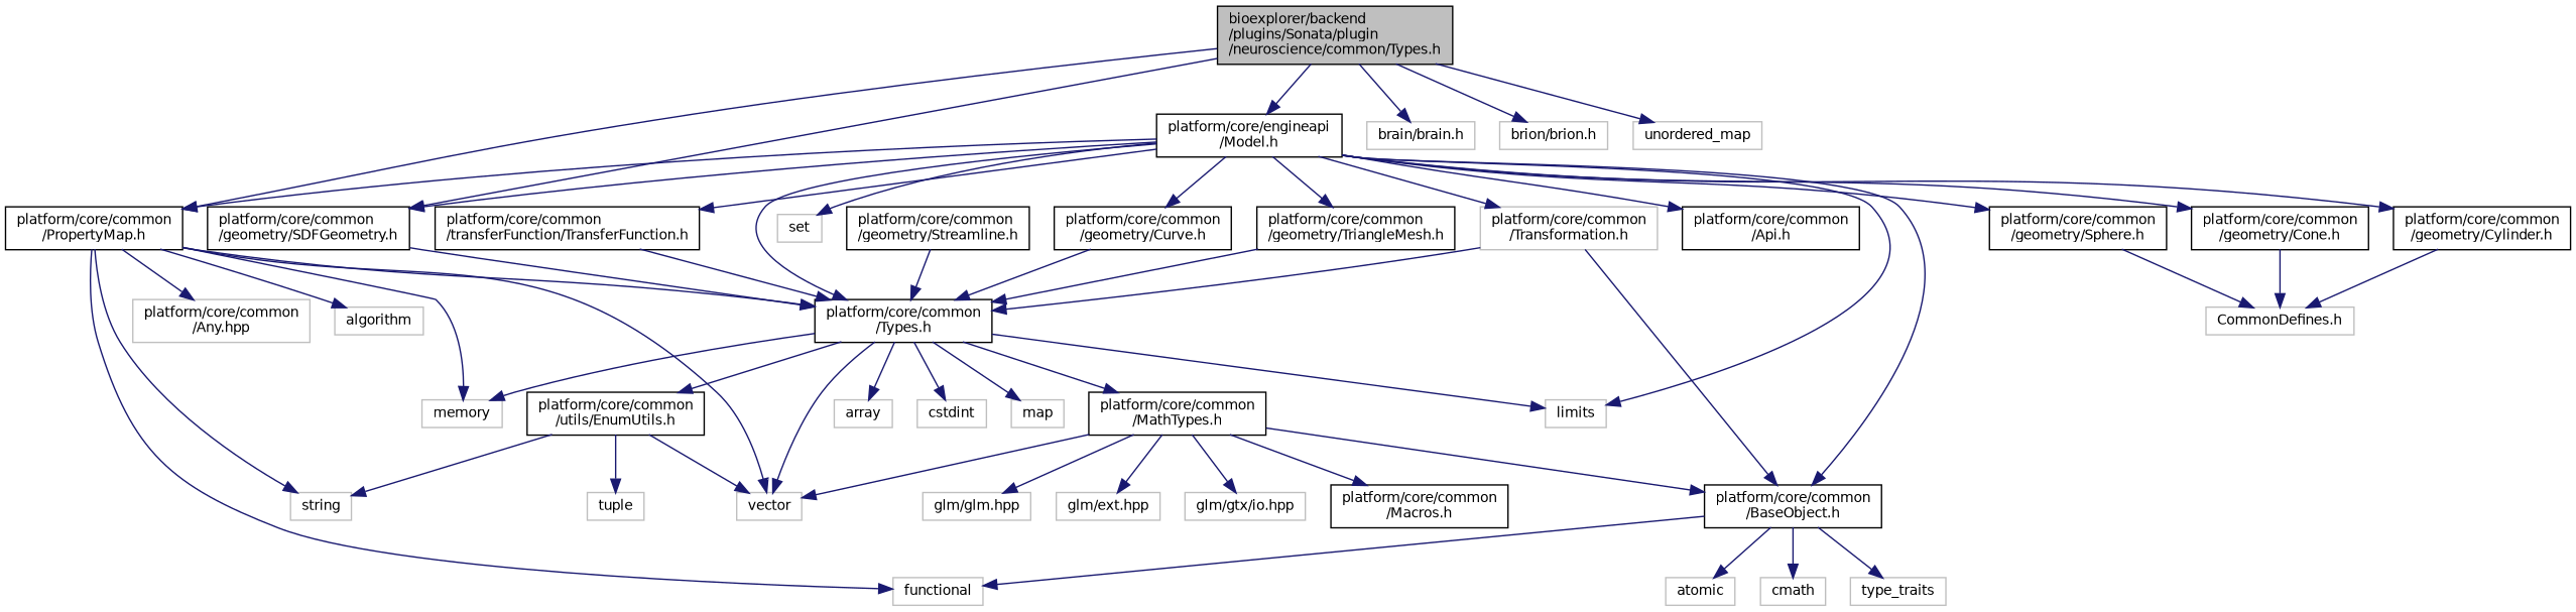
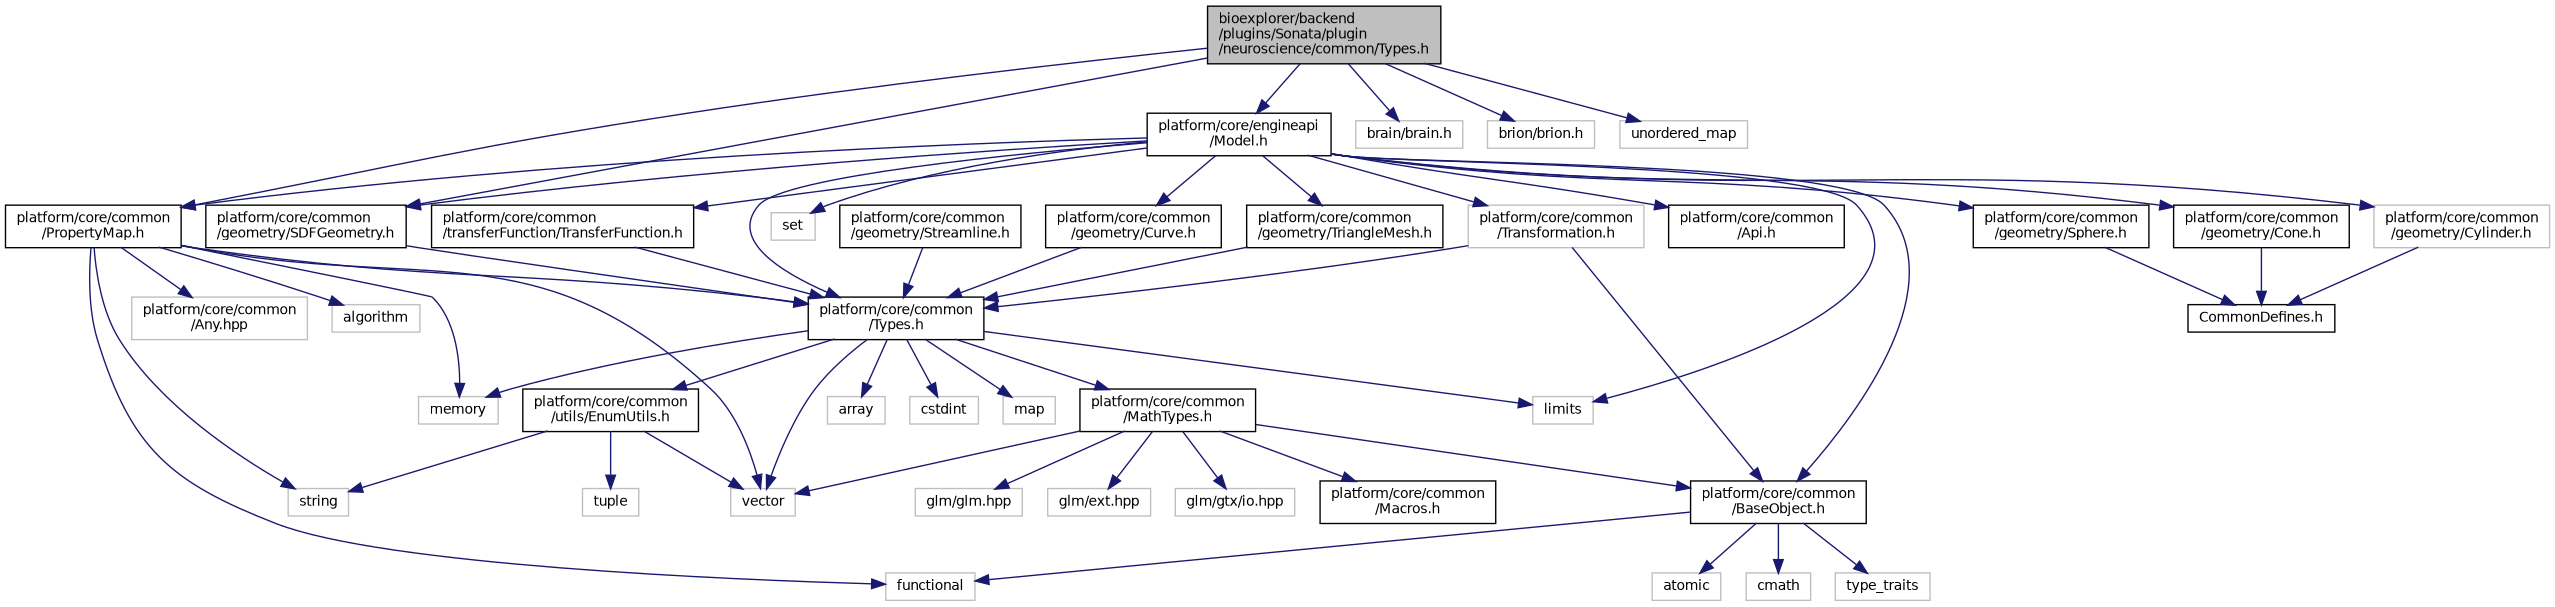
  digraph {
    node [color=grey75 fillcolor=white fontname=Helvetica fontsize=10 shape=record style=filled]
    edge [color=midnightblue fontname=Helvetica fontsize=10 labelfontname=Helvetica labelfontsize=10 style=solid]
    n1 [color=black fillcolor=grey75 fontcolor=black height=0.2 label="bioexplorer/backend\l/plugins/Sonata/plugin\l/neuroscience/common/Types.h" width=0.4]
    n2 [color=black height=0.2 label="platform/core/common\l/PropertyMap.h" width=0.4]
    n3 [color=black height=0.2 label="platform/core/common\l/geometry/SDFGeometry.h" width=0.4]
    n4 [color=black height=0.2 label="platform/core/engineapi\l/Model.h" width=0.4]
    n5 [height=0.2 label="brain/brain.h" width=0.4]
    n6 [height=0.2 label="brion/brion.h" width=0.4]
    n7 [height=0.2 label=unordered_map width=0.4]
    n8 [color=black height=0.2 label="platform/core/common\l/Types.h" width=0.4]
    n9 [height=0.2 label=vector width=0.4]
    n10 [height=0.2 label=functional width=0.4]
    n11 [height=0.2 label=string width=0.4]
    n12 [height=0.2 label=memory width=0.4]
    n13 [height=0.2 label="platform/core/common\l/Any.hpp" width=0.4]
    n14 [height=0.2 label=algorithm width=0.4]
    n15 [height=0.2 label=limits width=0.4]
    n16 [color=black height=0.2 label="platform/core/common\l/BaseObject.h" width=0.4]
    n17 [color=black height=0.2 label="platform/core/common\l/Api.h" width=0.4]
    n18 [height=0.2 label="platform/core/common\l/Transformation.h" width=0.4]
    n19 [color=black height=0.2 label="platform/core/common\l/geometry/Cone.h" width=0.4]
    n20 [color=black height=0.2 label="platform/core/common\l/geometry/Curve.h" width=0.4]
-   n21 [color=black height=0.2 label="platform/core/common\l/geometry/Cylinder.h" width=0.4]
+   n21 [height=0.2 label="platform/core/common\l/geometry/Cylinder.h" width=0.4]
    n22 [color=black height=0.2 label="platform/core/common\l/geometry/Sphere.h" width=0.4]
    n23 [color=black height=0.2 label="platform/core/common\l/geometry/TriangleMesh.h" width=0.4]
    n24 [color=black height=0.2 label="platform/core/common\l/transferFunction/TransferFunction.h" width=0.4]
    n25 [height=0.2 label=set width=0.4]
    n26 [color=black height=0.2 label="platform/core/common\l/MathTypes.h" width=0.4]
    n27 [color=black height=0.2 label="platform/core/common\l/utils/EnumUtils.h" width=0.4]
    n28 [height=0.2 label=array width=0.4]
    n29 [height=0.2 label=cstdint width=0.4]
    n30 [height=0.2 label=map width=0.4]
    n31 [height=0.2 label="glm/glm.hpp" width=0.4]
    n32 [height=0.2 label="glm/ext.hpp" width=0.4]
    n33 [height=0.2 label="glm/gtx/io.hpp" width=0.4]
    n34 [color=black height=0.2 label="platform/core/common\l/Macros.h" width=0.4]
    n35 [height=0.2 label=tuple width=0.4]
    n36 [height=0.2 label=atomic width=0.4]
    n37 [height=0.2 label=cmath width=0.4]
    n38 [height=0.2 label=type_traits width=0.4]
-   n39 [height=0.2 label="CommonDefines.h" width=0.4]
+   n39 [color=black height=0.2 label="CommonDefines.h" width=0.4]
    n40 [color=black height=0.2 label="platform/core/common\l/geometry/Streamline.h" width=0.4]
    n1 -> n2
    n1 -> n3
    n1 -> n4
    n1 -> n5
    n1 -> n6
    n1 -> n7
    n2 -> n8
    n2 -> n9
    n2 -> n10
    n2 -> n11
    n2 -> n12
    n2 -> n13
    n2 -> n14
    n3 -> n8
    n4 -> n2
    n4 -> n3
    n4 -> n8
    n4 -> n15
    n4 -> n16
    n4 -> n17
    n4 -> n18
    n4 -> n19
    n4 -> n20
    n4 -> n21
    n4 -> n22
    n4 -> n23
    n4 -> n24
    n4 -> n25
    n8 -> n9
    n8 -> n12
    n8 -> n15
    n8 -> n26
    n8 -> n27
    n8 -> n28
    n8 -> n29
    n8 -> n30
    n16 -> n10
    n16 -> n36
    n16 -> n37
    n16 -> n38
    n18 -> n8
    n18 -> n16
    n19 -> n39
    n20 -> n8
    n21 -> n39
    n22 -> n39
    n23 -> n8
    n24 -> n8
    n26 -> n9
    n26 -> n16
    n26 -> n31
    n26 -> n32
    n26 -> n33
    n26 -> n34
    n27 -> n9
    n27 -> n11
    n27 -> n35
    n40 -> n8
  }
